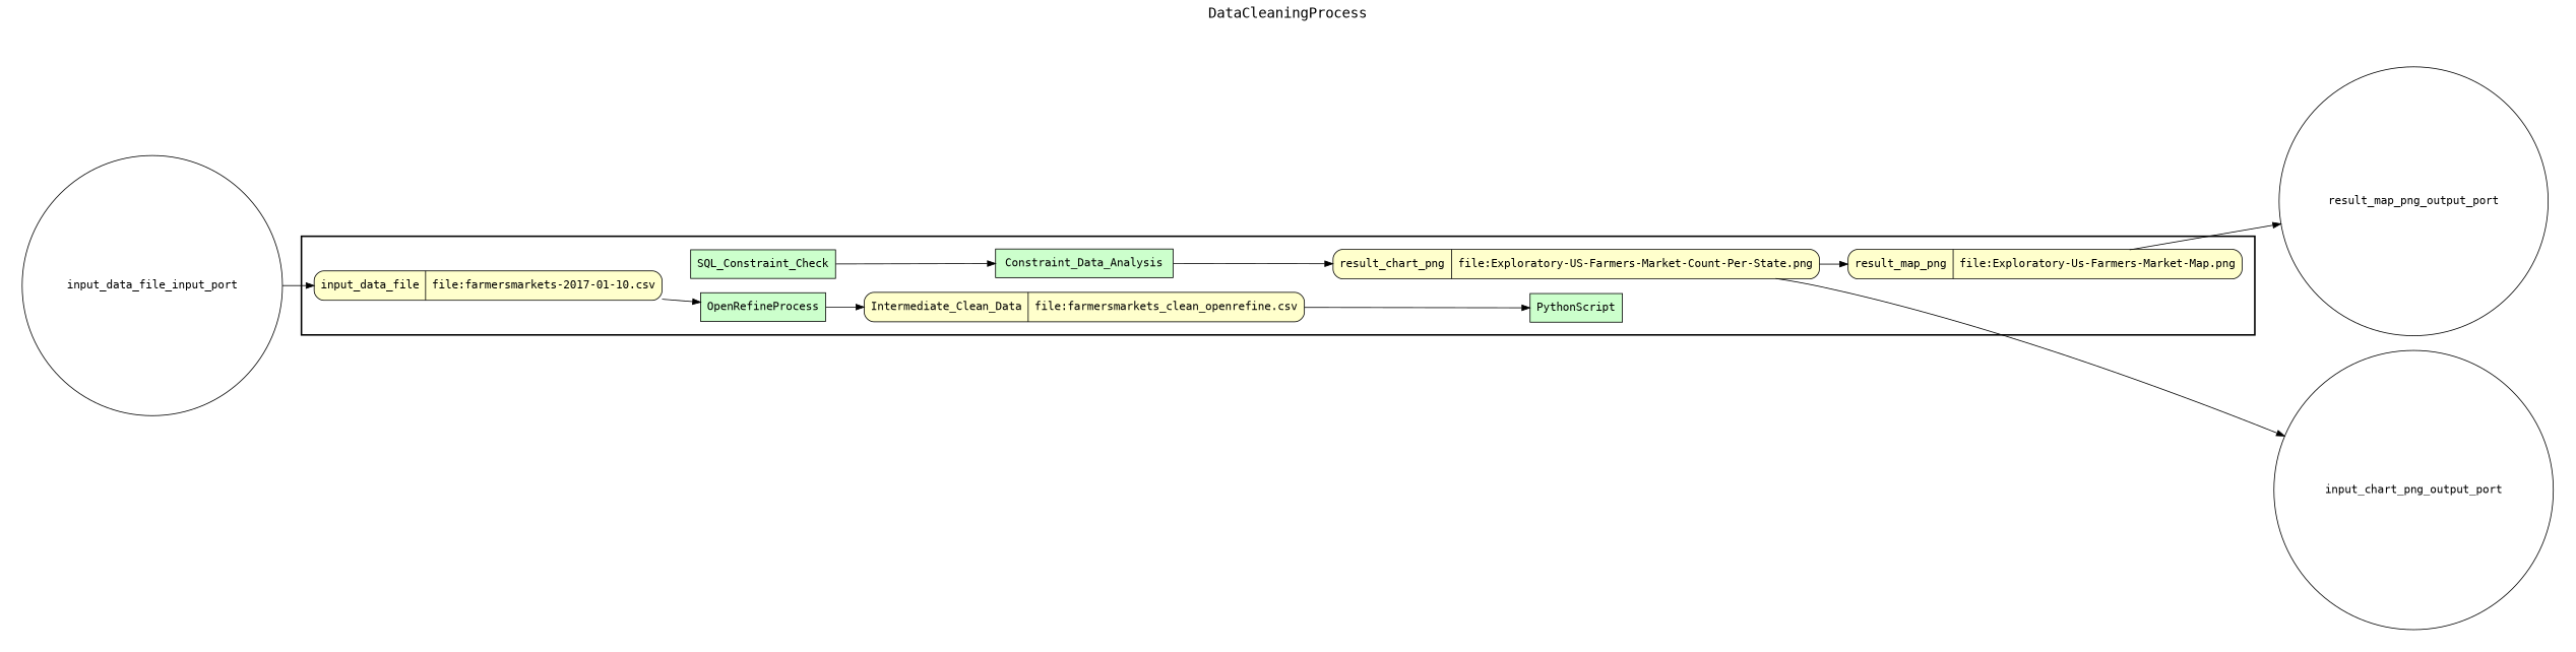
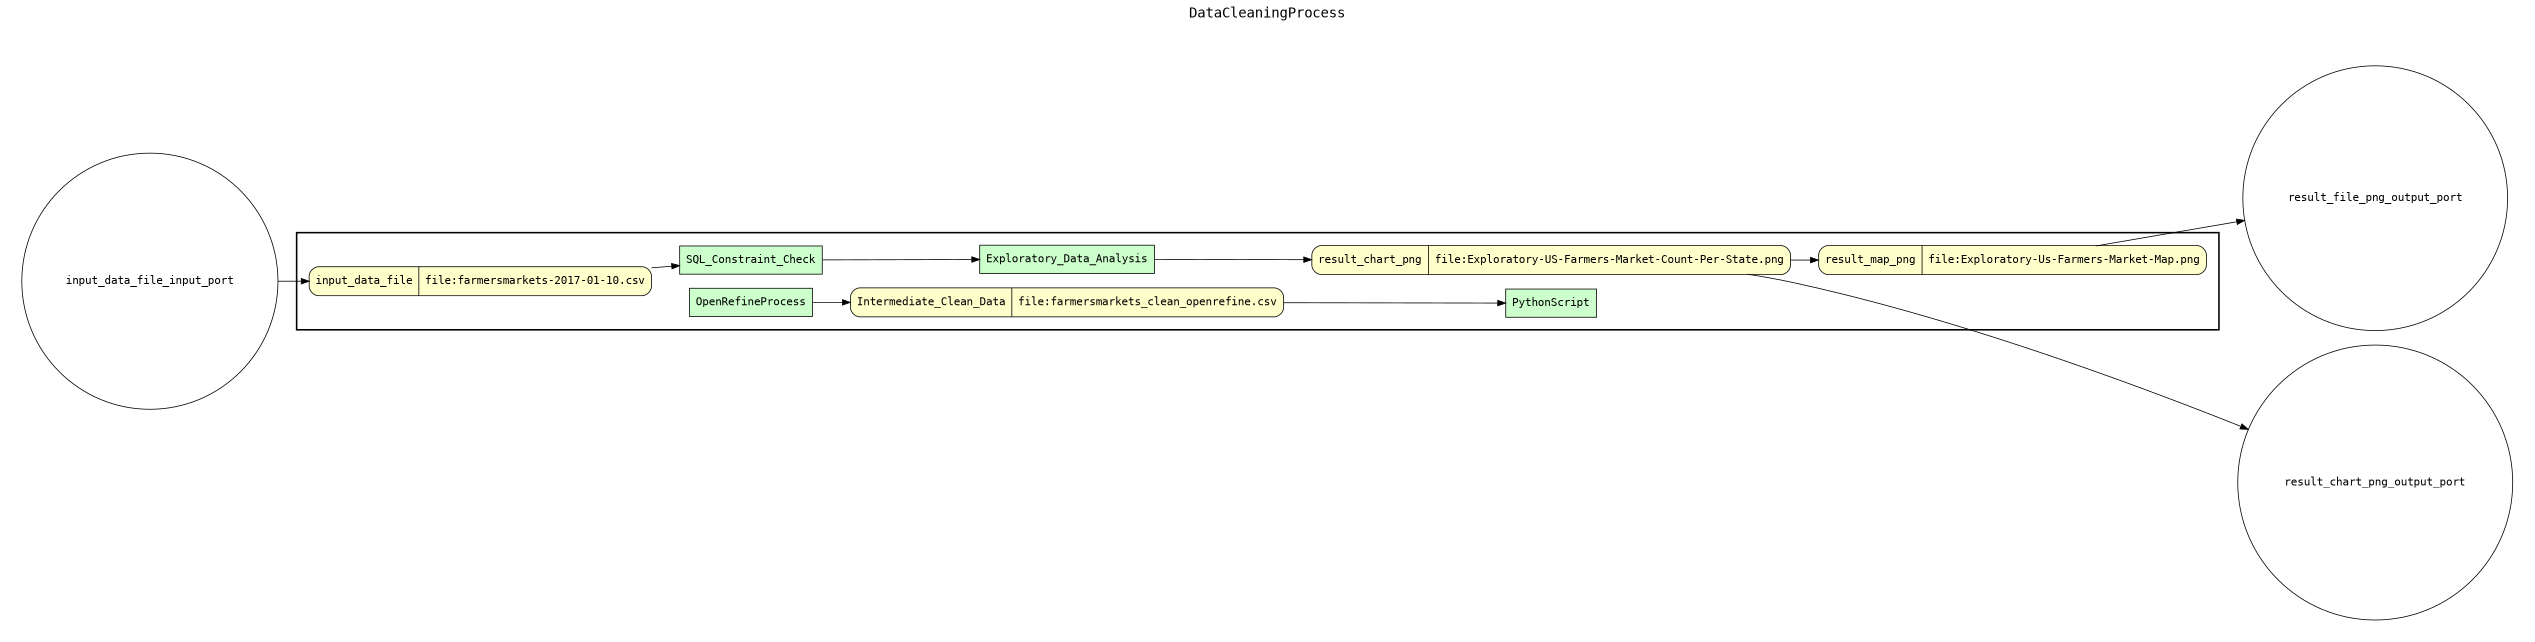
  digraph {
    fontname="DejaVu Sans Mono"
    fontsize=18
    label=DataCleaningProcess
    labelloc=t
    rankdir=LR
    node [fillcolor="#CCFFCC" fontname="DejaVu Sans Mono" peripheries=1 shape=box style="rounded,filled"]
    edge [fontname="DejaVu Sans Mono"]
    OpenRefineProcess [style=filled]
    n2 [fillcolor="#FFFFCC" label="{<f0> Intermediate_Clean_Data |<f1> file\:farmersmarkets_clean_openrefine.csv}" rankdir=LR shape=record]
    PythonScript [style=filled]
    SQL_Constraint_Check [style=filled]
-   Exploratory_Data_Analysis [style=filled label=Constraint_Data_Analysis]
+   Exploratory_Data_Analysis [style=filled]
    n6 [fillcolor="#FFFFCC" label="{<f0> result_map_png |<f1> file\:Exploratory-Us-Farmers-Market-Map.png}" rankdir=LR shape=record]
    n7 [fillcolor="#FFFFCC" label="{<f0> result_chart_png |<f1> file\:Exploratory-US-Farmers-Market-Count-Per-State.png}" rankdir=LR shape=record]
    n8 [fillcolor="#FFFFCC" label="{<f0> input_data_file |<f1> file\:farmersmarkets-2017-01-10.csv}" rankdir=LR shape=record]
    input_data_file_input_port [fillcolor="#FFFFFF" shape=circle width=0.2]
-   result_map_png_output_port [fillcolor="#FFFFFF" shape=circle width=0.2]
-   result_chart_png_output_port [fillcolor="#FFFFFF" shape=circle width=0.2 label=input_chart_png_output_port]
+   result_map_png_output_port [fillcolor="#FFFFFF" shape=circle width=0.2 label=result_file_png_output_port]
+   result_chart_png_output_port [fillcolor="#FFFFFF" shape=circle width=0.2]
    subgraph cluster_1 {
      color=black
      label=""
      penwidth=2
      subgraph cluster_2 {
        color=white
        label=""
        penwidth=2
        OpenRefineProcess
        n2
        PythonScript
        SQL_Constraint_Check
        Exploratory_Data_Analysis
        n6
        n7
        n8
      }
    }
    subgraph cluster_3 {
      color=white
      label=""
      subgraph cluster_4 {
        color=white
        label=""
        result_map_png_output_port
        result_chart_png_output_port
      }
    }
    subgraph cluster_5 {
      color=white
      label=""
      subgraph cluster_6 {
        color=white
        label=""
        input_data_file_input_port
      }
    }
    OpenRefineProcess -> n2
    n2 -> PythonScript
    SQL_Constraint_Check -> Exploratory_Data_Analysis
    Exploratory_Data_Analysis -> n7
    n6 -> result_map_png_output_port
    n7 -> n6
    n7 -> result_chart_png_output_port
-   n8 -> OpenRefineProcess
+   n8 -> SQL_Constraint_Check
    input_data_file_input_port -> n8
  }
